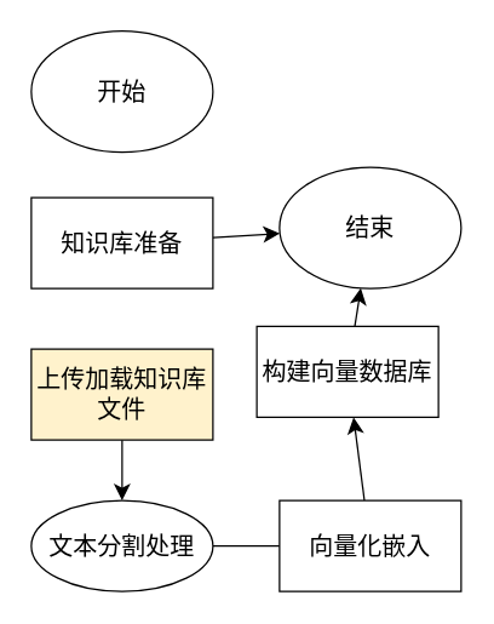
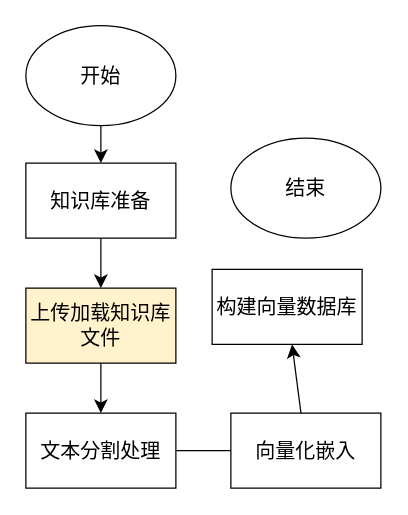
  <mxCell id="0" />
  <mxCell id="1" parent="0" />
+ <mxCell id="2" value="" style="edgeStyle=none;curved=1;rounded=0;orthogonalLoop=1;jettySize=auto;html=1;fontSize=12;startSize=8;endSize=8;" edge="1" parent="1" source="3" target="5"><mxGeometry relative="1" as="geometry" /></mxCell>
  <mxCell id="3" value="&lt;font style=&quot;font-size: 16px;&quot;&gt;开始&lt;/font&gt;" style="ellipse;whiteSpace=wrap;html=1;" vertex="1" parent="1"><mxGeometry x="20" y="20" width="120" height="80" as="geometry" /></mxCell>
- <mxCell id="4" value="" style="edgeStyle=none;curved=1;rounded=0;orthogonalLoop=1;jettySize=auto;html=1;fontSize=12;startSize=8;endSize=8;" edge="1" parent="1" source="5" target="14"><mxGeometry relative="1" as="geometry" /></mxCell>
+ <mxCell id="4" value="" style="edgeStyle=none;curved=1;rounded=0;orthogonalLoop=1;jettySize=auto;html=1;fontSize=12;startSize=8;endSize=8;" edge="1" parent="1" source="5" target="7"><mxGeometry relative="1" as="geometry" /></mxCell>
  <mxCell id="5" value="&lt;font style=&quot;font-size: 16px;&quot;&gt;知识库准备&lt;/font&gt;" style="whiteSpace=wrap;html=1;" vertex="1" parent="1"><mxGeometry x="20" y="130" width="120" height="60" as="geometry" /></mxCell>
  <mxCell id="6" value="" style="edgeStyle=none;curved=1;rounded=0;orthogonalLoop=1;jettySize=auto;html=1;fontSize=12;startSize=8;endSize=8;" edge="1" parent="1" source="7" target="9"><mxGeometry relative="1" as="geometry" /></mxCell>
  <mxCell id="7" value="&lt;font style=&quot;font-size: 16px;&quot;&gt;上传加载知识库文件&lt;/font&gt;" style="whiteSpace=wrap;html=1;fillColor=#fff2cc;" vertex="1" parent="1"><mxGeometry x="20" y="230" width="120" height="60" as="geometry" /></mxCell>
  <mxCell id="8" value="" style="edgeStyle=none;curved=1;rounded=0;orthogonalLoop=1;jettySize=auto;html=1;fontSize=12;startSize=8;endSize=8;endArrow=none;" edge="1" parent="1" source="9" target="11"><mxGeometry relative="1" as="geometry" /></mxCell>
- <mxCell id="9" value="&lt;font style=&quot;font-size: 16px;&quot;&gt;文本分割处理&lt;/font&gt;" style="ellipse;whiteSpace=wrap;html=1;" vertex="1" parent="1"><mxGeometry x="20" y="330" width="120" height="60" as="geometry" /></mxCell>
+ <mxCell id="9" value="&lt;font style=&quot;font-size: 16px;&quot;&gt;文本分割处理&lt;/font&gt;" style="whiteSpace=wrap;html=1;" vertex="1" parent="1"><mxGeometry x="20" y="330" width="120" height="60" as="geometry" /></mxCell>
  <mxCell id="10" value="" style="edgeStyle=none;curved=1;rounded=0;orthogonalLoop=1;jettySize=auto;html=1;fontSize=12;startSize=8;endSize=8;" edge="1" parent="1" source="11" target="13"><mxGeometry relative="1" as="geometry" /></mxCell>
  <mxCell id="11" value="&lt;font style=&quot;font-size: 16px;&quot;&gt;向量化嵌入&lt;/font&gt;" style="whiteSpace=wrap;html=1;" vertex="1" parent="1"><mxGeometry x="184" y="330" width="120" height="60" as="geometry" /></mxCell>
- <mxCell id="12" value="" style="edgeStyle=none;curved=1;rounded=0;orthogonalLoop=1;jettySize=auto;html=1;fontSize=12;startSize=8;endSize=8;" edge="1" parent="1" source="13" target="14"><mxGeometry relative="1" as="geometry" /></mxCell>
  <mxCell id="13" value="&lt;font style=&quot;font-size: 16px;&quot;&gt;构建向量数据库&lt;/font&gt;" style="whiteSpace=wrap;html=1;" vertex="1" parent="1"><mxGeometry x="169" y="215" width="120" height="60" as="geometry" /></mxCell>
  <mxCell id="14" value="&lt;span style=&quot;font-size: 16px;&quot;&gt;结束&lt;/span&gt;" style="ellipse;whiteSpace=wrap;html=1;" vertex="1" parent="1"><mxGeometry x="184" y="110" width="120" height="80" as="geometry" /></mxCell>
